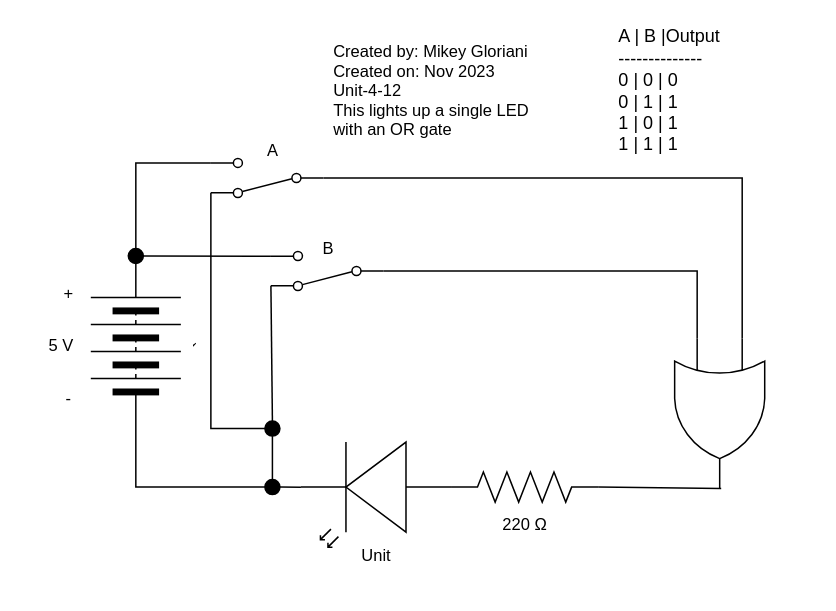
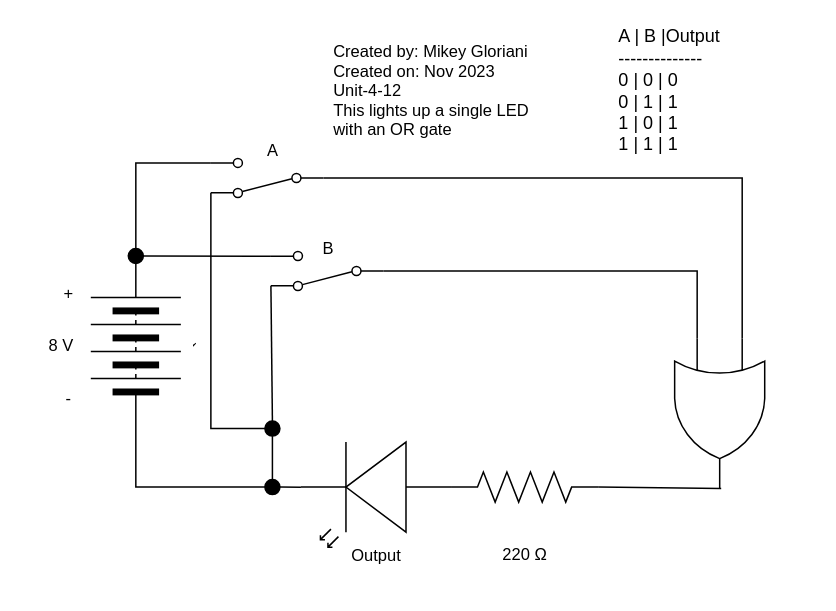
  <mxCell id="0" />
  <mxCell id="1" parent="0" />
  <mxCell id="2" value="`" style="pointerEvents=1;verticalLabelPosition=bottom;shadow=0;dashed=0;align=center;html=1;verticalAlign=top;shape=mxgraph.electrical.miscellaneous.batteryStack;rotation=-90;" parent="1" vertex="1"><mxGeometry x="40" y="200" width="100" height="60" as="geometry" /></mxCell>
  <mxCell id="3" style="edgeStyle=none;shape=connector;rounded=0;html=1;labelBackgroundColor=default;strokeColor=default;fontFamily=Helvetica;fontSize=11;fontColor=default;endArrow=none;endFill=0;startArrow=none;exitX=0;exitY=0.5;exitDx=0;exitDy=0;entryX=0;entryY=0.5;entryDx=0;entryDy=0;" parent="1" source="14" target="2" edge="1"><mxGeometry relative="1" as="geometry"><mxPoint x="160" y="245" as="sourcePoint" /><mxPoint x="90" y="325" as="targetPoint" /><Array as="points"><mxPoint x="90" y="324" /></Array></mxGeometry></mxCell>
  <mxCell id="4" value="+" style="text;html=1;align=center;verticalAlign=middle;resizable=0;points=[];autosize=1;strokeColor=none;fillColor=none;fontSize=11;fontFamily=Helvetica;fontColor=default;" parent="1" vertex="1"><mxGeometry x="30" y="180" width="30" height="30" as="geometry" /></mxCell>
  <mxCell id="5" value="-" style="text;html=1;align=center;verticalAlign=middle;resizable=0;points=[];autosize=1;strokeColor=none;fillColor=none;fontSize=11;fontFamily=Helvetica;fontColor=default;" parent="1" vertex="1"><mxGeometry x="30" y="250" width="30" height="30" as="geometry" /></mxCell>
- <mxCell id="6" value="5 V" style="text;html=1;align=center;verticalAlign=middle;resizable=0;points=[];autosize=1;strokeColor=none;fillColor=none;fontSize=11;fontFamily=Helvetica;fontColor=default;" parent="1" vertex="1"><mxGeometry x="20" y="215" width="40" height="30" as="geometry" /></mxCell>
+ <mxCell id="6" value="8 V" style="text;html=1;align=center;verticalAlign=middle;resizable=0;points=[];autosize=1;strokeColor=none;fillColor=none;fontSize=11;fontFamily=Helvetica;fontColor=default;" parent="1" vertex="1"><mxGeometry x="20" y="215" width="40" height="30" as="geometry" /></mxCell>
  <mxCell id="7" value="&lt;div&gt;Created by: Mikey Gloriani&lt;/div&gt;&lt;div&gt;Created on: Nov 2023&lt;/div&gt;&lt;div&gt;Unit-4-12&lt;/div&gt;&lt;div&gt;This lights up a single LED&amp;nbsp;&lt;/div&gt;&lt;div&gt;with an OR gate&lt;/div&gt;" style="text;html=1;align=left;verticalAlign=middle;resizable=0;points=[];autosize=1;strokeColor=none;fillColor=none;fontSize=11;fontFamily=Helvetica;fontColor=default;" parent="1" vertex="1"><mxGeometry x="220" y="20" width="160" height="80" as="geometry" /></mxCell>
  <mxCell id="8" style="edgeStyle=none;shape=connector;rounded=0;html=1;exitX=0.5;exitY=1;exitDx=0;exitDy=0;entryX=0.5;entryY=0;entryDx=0;entryDy=0;labelBackgroundColor=default;strokeColor=default;fontFamily=Helvetica;fontSize=11;fontColor=default;endArrow=none;endFill=0;startArrow=none;" parent="1" source="29" target="14" edge="1"><mxGeometry relative="1" as="geometry" /></mxCell>
  <mxCell id="9" style="edgeStyle=none;shape=connector;rounded=0;html=1;exitX=0;exitY=0.5;exitDx=0;exitDy=0;entryX=0;entryY=0.75;entryDx=0;entryDy=0;entryPerimeter=0;labelBackgroundColor=default;strokeColor=default;fontFamily=Helvetica;fontSize=11;fontColor=default;endArrow=none;endFill=0;" parent="1" source="10" target="30" edge="1"><mxGeometry relative="1" as="geometry"><mxPoint x="460" y="220.5" as="targetPoint" /><Array as="points"><mxPoint x="464" y="180" /></Array></mxGeometry></mxCell>
  <mxCell id="10" value="" style="shape=mxgraph.electrical.electro-mechanical.twoWaySwitch;aspect=fixed;elSwitchState=2;rotation=-180;" parent="1" vertex="1"><mxGeometry x="180" y="167" width="75" height="26" as="geometry" /></mxCell>
  <mxCell id="11" value="&lt;div&gt;A | B |Output&lt;/div&gt;&lt;div&gt;--------------&lt;/div&gt;&lt;div&gt;0 | 0 | 0&lt;/div&gt;&lt;div&gt;0 | 1 | 1&lt;/div&gt;&lt;div&gt;1 | 0 | 1&lt;/div&gt;&lt;div&gt;1 | 1 | 1&lt;/div&gt;" style="text;html=1;strokeColor=none;fillColor=none;align=left;verticalAlign=middle;whiteSpace=wrap;rounded=0;" parent="1" vertex="1"><mxGeometry x="410" y="45" width="125" height="30" as="geometry" /></mxCell>
  <mxCell id="12" value="B" style="text;html=1;align=center;verticalAlign=middle;resizable=0;points=[];autosize=1;strokeColor=none;fillColor=none;fontSize=11;fontFamily=Helvetica;fontColor=default;" parent="1" vertex="1"><mxGeometry x="202.5" y="150" width="30" height="30" as="geometry" /></mxCell>
  <mxCell id="13" style="edgeStyle=none;shape=connector;rounded=0;html=1;exitX=1;exitY=0.5;exitDx=0;exitDy=0;entryX=1;entryY=0.57;entryDx=0;entryDy=0;entryPerimeter=0;labelBackgroundColor=default;strokeColor=default;fontFamily=Helvetica;fontSize=11;fontColor=default;endArrow=none;endFill=0;" parent="1" source="14" target="16" edge="1"><mxGeometry relative="1" as="geometry" /></mxCell>
  <mxCell id="14" value="" style="ellipse;whiteSpace=wrap;html=1;aspect=fixed;strokeColor=#000000;fillColor=#000000;" parent="1" vertex="1"><mxGeometry x="176" y="319" width="10" height="10" as="geometry" /></mxCell>
- <mxCell id="15" value="220&amp;nbsp;Ω" style="text;html=1;align=center;verticalAlign=middle;resizable=0;points=[];autosize=1;strokeColor=none;fillColor=none;fontSize=11;fontFamily=Helvetica;fontColor=default;" parent="1" vertex="1"><mxGeometry x="324" y="334" width="50" height="30" as="geometry" /></mxCell>
+ <mxCell id="15" value="220&amp;nbsp;Ω" style="text;html=1;align=center;verticalAlign=middle;resizable=0;points=[];autosize=1;strokeColor=none;fillColor=none;fontSize=11;fontFamily=Helvetica;fontColor=default;" parent="1" vertex="1"><mxGeometry x="324" y="354" width="50" height="30" as="geometry" /></mxCell>
  <mxCell id="16" value="" style="verticalLabelPosition=bottom;shadow=0;dashed=0;align=center;html=1;verticalAlign=top;shape=mxgraph.electrical.opto_electronics.led_2;pointerEvents=1;fontFamily=Helvetica;fontSize=11;fontColor=default;rotation=-180;" parent="1" vertex="1"><mxGeometry x="200" y="294" width="100" height="70" as="geometry" /></mxCell>
  <mxCell id="17" style="edgeStyle=none;shape=connector;rounded=0;html=1;exitX=1;exitY=0.5;exitDx=0;exitDy=0;exitPerimeter=0;labelBackgroundColor=default;strokeColor=default;fontFamily=Helvetica;fontSize=11;fontColor=default;endArrow=none;endFill=0;" parent="1" edge="1"><mxGeometry relative="1" as="geometry"><mxPoint x="480" y="325" as="targetPoint" /><mxPoint x="398" y="324" as="sourcePoint" /></mxGeometry></mxCell>
  <mxCell id="18" value="" style="pointerEvents=1;verticalLabelPosition=bottom;shadow=0;dashed=0;align=center;html=1;verticalAlign=top;shape=mxgraph.electrical.resistors.resistor_2;rotation=0;" parent="1" vertex="1"><mxGeometry x="300" y="314" width="98" height="20" as="geometry" /></mxCell>
  <mxCell id="19" value="" style="edgeStyle=none;html=1;exitX=1;exitY=0.5;exitDx=0;exitDy=0;endArrow=none;endFill=0;" parent="1" source="2" target="22" edge="1"><mxGeometry relative="1" as="geometry"><mxPoint x="90" y="115" as="targetPoint" /><mxPoint x="90" y="145" as="sourcePoint" /></mxGeometry></mxCell>
  <mxCell id="20" value="" style="edgeStyle=none;shape=connector;rounded=0;html=1;exitX=1;exitY=0.88;exitDx=0;exitDy=0;labelBackgroundColor=default;strokeColor=default;fontFamily=Helvetica;fontSize=11;fontColor=default;endArrow=none;endFill=0;entryX=1;entryY=0.5;entryDx=0;entryDy=0;" parent="1" source="10" target="22" edge="1"><mxGeometry relative="1" as="geometry"><mxPoint x="90" y="115" as="targetPoint" /><mxPoint x="180" y="115.12" as="sourcePoint" /></mxGeometry></mxCell>
  <mxCell id="21" style="edgeStyle=none;shape=connector;rounded=0;html=1;exitX=0.5;exitY=0;exitDx=0;exitDy=0;labelBackgroundColor=default;strokeColor=default;fontFamily=Helvetica;fontSize=11;fontColor=default;endArrow=none;endFill=0;entryX=1;entryY=0.88;entryDx=0;entryDy=0;" parent="1" target="26" edge="1"><mxGeometry relative="1" as="geometry"><mxPoint x="90" y="125" as="targetPoint" /><mxPoint x="90" y="167" as="sourcePoint" /><Array as="points"><mxPoint x="90" y="108" /></Array></mxGeometry></mxCell>
  <mxCell id="22" value="" style="ellipse;whiteSpace=wrap;html=1;aspect=fixed;strokeColor=#000000;fillColor=#000000;" parent="1" vertex="1"><mxGeometry x="85" y="165" width="10" height="10" as="geometry" /></mxCell>
- <mxCell id="23" value="Unit" style="text;html=1;align=center;verticalAlign=middle;resizable=0;points=[];autosize=1;strokeColor=none;fillColor=none;fontSize=11;fontFamily=Helvetica;fontColor=default;" parent="1" vertex="1"><mxGeometry x="220" y="355" width="60" height="30" as="geometry" /></mxCell>
+ <mxCell id="23" value="Output" style="text;html=1;align=center;verticalAlign=middle;resizable=0;points=[];autosize=1;strokeColor=none;fillColor=none;fontSize=11;fontFamily=Helvetica;fontColor=default;" parent="1" vertex="1"><mxGeometry x="220" y="355" width="60" height="30" as="geometry" /></mxCell>
  <mxCell id="24" style="edgeStyle=none;shape=connector;rounded=0;html=1;exitX=0;exitY=0.25;exitDx=0;exitDy=0;exitPerimeter=0;entryX=0;entryY=0.5;entryDx=0;entryDy=0;labelBackgroundColor=default;strokeColor=default;fontFamily=Helvetica;fontSize=11;fontColor=default;endArrow=none;endFill=0;" parent="1" source="30" target="26" edge="1"><mxGeometry relative="1" as="geometry"><Array as="points"><mxPoint x="494" y="118" /></Array><mxPoint x="500" y="220.5" as="sourcePoint" /></mxGeometry></mxCell>
  <mxCell id="25" style="edgeStyle=none;shape=connector;rounded=0;html=1;exitX=1;exitY=0.12;exitDx=0;exitDy=0;labelBackgroundColor=default;strokeColor=default;fontFamily=Helvetica;fontSize=11;fontColor=default;endArrow=none;endFill=0;" parent="1" source="26" edge="1"><mxGeometry relative="1" as="geometry"><mxPoint x="180" y="285" as="targetPoint" /><Array as="points"><mxPoint x="140" y="285" /></Array></mxGeometry></mxCell>
  <mxCell id="26" value="" style="shape=mxgraph.electrical.electro-mechanical.twoWaySwitch;aspect=fixed;elSwitchState=2;rotation=-180;" parent="1" vertex="1"><mxGeometry x="140" y="105" width="75" height="26" as="geometry" /></mxCell>
  <mxCell id="27" value="A" style="text;html=1;align=center;verticalAlign=middle;resizable=0;points=[];autosize=1;strokeColor=none;fillColor=none;fontSize=11;fontFamily=Helvetica;fontColor=default;" parent="1" vertex="1"><mxGeometry x="166" y="85" width="30" height="30" as="geometry" /></mxCell>
  <mxCell id="28" value="" style="edgeStyle=none;shape=connector;rounded=0;html=1;exitX=1;exitY=0.12;exitDx=0;exitDy=0;entryX=0.5;entryY=0;entryDx=0;entryDy=0;labelBackgroundColor=default;strokeColor=default;fontFamily=Helvetica;fontSize=11;fontColor=default;endArrow=none;endFill=0;" parent="1" source="10" target="29" edge="1"><mxGeometry relative="1" as="geometry"><mxPoint x="180" y="189.88" as="sourcePoint" /><mxPoint x="181" y="319" as="targetPoint" /></mxGeometry></mxCell>
  <mxCell id="29" value="" style="ellipse;whiteSpace=wrap;html=1;aspect=fixed;strokeColor=#000000;fillColor=#000000;" parent="1" vertex="1"><mxGeometry x="176" y="280" width="10" height="10" as="geometry" /></mxCell>
  <mxCell id="30" value="" style="verticalLabelPosition=bottom;shadow=0;dashed=0;align=center;html=1;verticalAlign=top;shape=mxgraph.electrical.logic_gates.logic_gate;operation=or;rotation=90;" vertex="1" parent="1"><mxGeometry x="429" y="245" width="100" height="60" as="geometry" /></mxCell>
